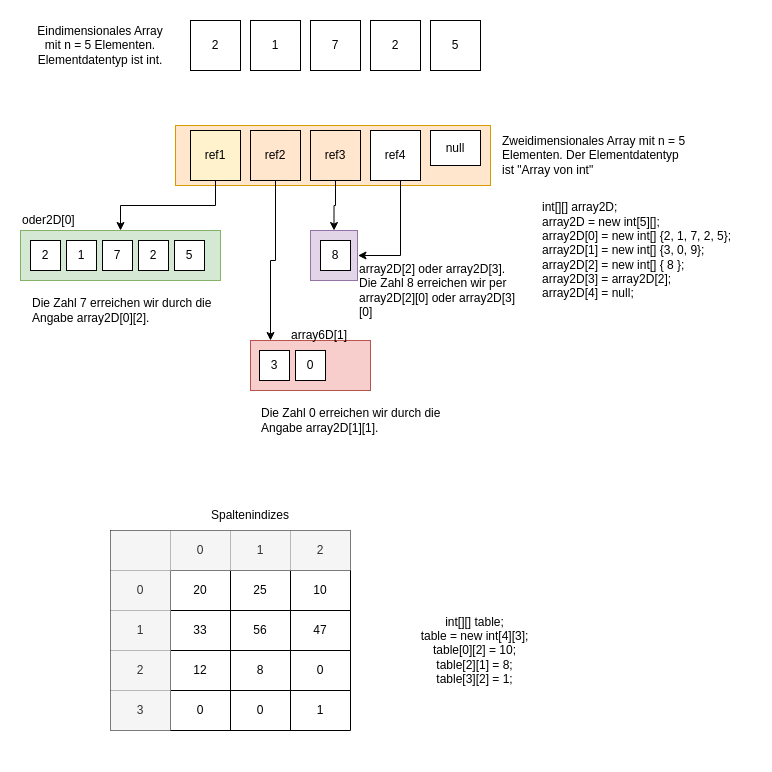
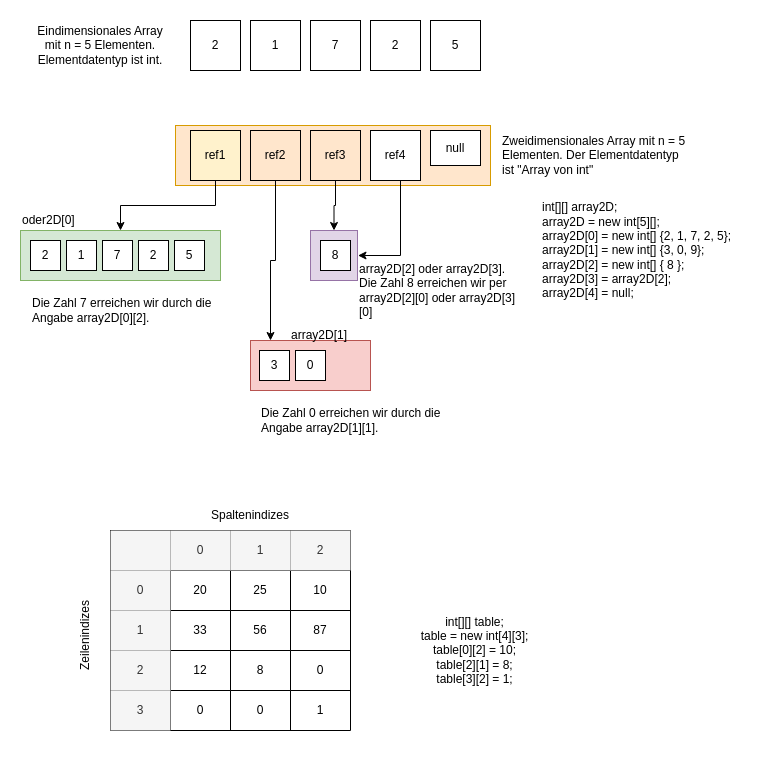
  <mxCell id="0" />
  <mxCell id="1" parent="0" />
  <mxCell id="2" value="" style="rounded=0;whiteSpace=wrap;html=1;fillColor=#e1d5e7;strokeColor=#9673a6;" vertex="1" parent="1"><mxGeometry x="310" y="230" width="47" height="50" as="geometry" /></mxCell>
  <mxCell id="3" value="" style="rounded=0;whiteSpace=wrap;html=1;fillColor=#f8cecc;strokeColor=#b85450;" vertex="1" parent="1"><mxGeometry x="250" y="340" width="120" height="50" as="geometry" /></mxCell>
  <mxCell id="4" value="" style="rounded=0;whiteSpace=wrap;html=1;fillColor=#d5e8d4;strokeColor=#82b366;" vertex="1" parent="1"><mxGeometry x="20" y="230" width="200" height="50" as="geometry" /></mxCell>
  <mxCell id="5" value="" style="rounded=0;whiteSpace=wrap;html=1;fillColor=#ffe6cc;strokeColor=#d79b00;" vertex="1" parent="1"><mxGeometry x="175" y="125" width="315" height="60" as="geometry" /></mxCell>
  <mxCell id="6" value="2" style="whiteSpace=wrap;html=1;aspect=fixed;" vertex="1" parent="1"><mxGeometry x="190" y="20" width="50" height="50" as="geometry" /></mxCell>
  <mxCell id="7" value="1" style="whiteSpace=wrap;html=1;aspect=fixed;" vertex="1" parent="1"><mxGeometry x="250" y="20" width="50" height="50" as="geometry" /></mxCell>
  <mxCell id="8" value="7" style="whiteSpace=wrap;html=1;aspect=fixed;" vertex="1" parent="1"><mxGeometry x="310" y="20" width="50" height="50" as="geometry" /></mxCell>
  <mxCell id="9" value="2" style="whiteSpace=wrap;html=1;aspect=fixed;" vertex="1" parent="1"><mxGeometry x="370" y="20" width="50" height="50" as="geometry" /></mxCell>
  <mxCell id="10" value="5" style="whiteSpace=wrap;html=1;aspect=fixed;" vertex="1" parent="1"><mxGeometry x="430" y="20" width="50" height="50" as="geometry" /></mxCell>
  <mxCell id="11" value="Eindimensionales Array mit n = 5 Elementen.&lt;div&gt;Elementdatentyp ist int.&lt;/div&gt;" style="text;html=1;align=center;verticalAlign=middle;whiteSpace=wrap;rounded=0;" vertex="1" parent="1"><mxGeometry x="30" y="20" width="140" height="50" as="geometry" /></mxCell>
  <mxCell id="12" style="edgeStyle=orthogonalEdgeStyle;rounded=0;orthogonalLoop=1;jettySize=auto;html=1;" edge="1" parent="1" source="13" target="4"><mxGeometry relative="1" as="geometry" /></mxCell>
  <mxCell id="13" value="ref1" style="whiteSpace=wrap;html=1;aspect=fixed;fillColor=#fff2cc;" vertex="1" parent="1"><mxGeometry x="190" y="130" width="50" height="50" as="geometry" /></mxCell>
  <mxCell id="14" style="edgeStyle=orthogonalEdgeStyle;rounded=0;orthogonalLoop=1;jettySize=auto;html=1;" edge="1" parent="1" source="15" target="3"><mxGeometry relative="1" as="geometry"><Array as="points"><mxPoint x="275" y="260" /><mxPoint x="270" y="260" /></Array></mxGeometry></mxCell>
  <mxCell id="15" value="ref2" style="whiteSpace=wrap;html=1;aspect=fixed;fillColor=#ffe6cc;" vertex="1" parent="1"><mxGeometry x="250" y="130" width="50" height="50" as="geometry" /></mxCell>
  <mxCell id="16" style="edgeStyle=orthogonalEdgeStyle;rounded=0;orthogonalLoop=1;jettySize=auto;html=1;entryX=0.5;entryY=0;entryDx=0;entryDy=0;" edge="1" parent="1" source="17" target="2"><mxGeometry relative="1" as="geometry"><mxPoint x="332.5" y="230" as="targetPoint" /></mxGeometry></mxCell>
  <mxCell id="17" value="ref3" style="whiteSpace=wrap;html=1;aspect=fixed;fillColor=#ffe6cc;" vertex="1" parent="1"><mxGeometry x="310" y="130" width="50" height="50" as="geometry" /></mxCell>
  <mxCell id="18" style="edgeStyle=orthogonalEdgeStyle;rounded=0;orthogonalLoop=1;jettySize=auto;html=1;entryX=1;entryY=0.5;entryDx=0;entryDy=0;" edge="1" parent="1" source="19"><mxGeometry relative="1" as="geometry"><mxPoint x="357.5" y="255" as="targetPoint" /><Array as="points"><mxPoint x="400" y="255" /></Array></mxGeometry></mxCell>
  <mxCell id="19" value="ref4" style="whiteSpace=wrap;html=1;aspect=fixed;" vertex="1" parent="1"><mxGeometry x="370" y="130" width="50" height="50" as="geometry" /></mxCell>
  <mxCell id="20" value="null" style="whiteSpace=wrap;html=1;aspect=fixed;" vertex="1" parent="1"><mxGeometry x="430" y="130" width="50" height="35" as="geometry" /></mxCell>
  <mxCell id="21" value="" style="group" vertex="1" connectable="0" parent="1"><mxGeometry x="30" y="240" width="174" height="30" as="geometry" /></mxCell>
  <mxCell id="22" value="2" style="whiteSpace=wrap;html=1;aspect=fixed;" vertex="1" parent="21"><mxGeometry width="30" height="30" as="geometry" /></mxCell>
  <mxCell id="23" value="1" style="whiteSpace=wrap;html=1;aspect=fixed;" vertex="1" parent="21"><mxGeometry x="36" width="30" height="30" as="geometry" /></mxCell>
  <mxCell id="24" value="7" style="whiteSpace=wrap;html=1;aspect=fixed;" vertex="1" parent="21"><mxGeometry x="72" width="30" height="30" as="geometry" /></mxCell>
  <mxCell id="25" value="2" style="whiteSpace=wrap;html=1;aspect=fixed;" vertex="1" parent="21"><mxGeometry x="108" width="30" height="30" as="geometry" /></mxCell>
  <mxCell id="26" value="5" style="whiteSpace=wrap;html=1;aspect=fixed;" vertex="1" parent="21"><mxGeometry x="144" width="30" height="30" as="geometry" /></mxCell>
  <mxCell id="27" value="3" style="whiteSpace=wrap;html=1;aspect=fixed;" vertex="1" parent="1"><mxGeometry x="259" y="350" width="30" height="30" as="geometry" /></mxCell>
  <mxCell id="28" value="0" style="whiteSpace=wrap;html=1;aspect=fixed;" vertex="1" parent="1"><mxGeometry x="295" y="350" width="30" height="30" as="geometry" /></mxCell>
  <mxCell id="29" value="Zweidimensionales Array mit n = 5 Elementen. Der Elementdatentyp ist &quot;Array von int&quot;" style="text;html=1;align=left;verticalAlign=middle;whiteSpace=wrap;rounded=0;" vertex="1" parent="1"><mxGeometry x="500" y="115" width="190" height="80" as="geometry" /></mxCell>
  <mxCell id="30" value="int[][] array2D&lt;span style=&quot;background-color: initial;&quot;&gt;;&lt;/span&gt;&lt;div&gt;&lt;span style=&quot;background-color: initial;&quot;&gt;array2D = new int[5][];&lt;/span&gt;&lt;/div&gt;&lt;div&gt;&lt;span style=&quot;background-color: initial;&quot;&gt;array2D[0] = new int[] {2, 1, 7, 2, 5};&lt;/span&gt;&lt;/div&gt;&lt;div&gt;&lt;span style=&quot;background-color: initial;&quot;&gt;array2D[1] = new int[] {3, 0, 9};&lt;/span&gt;&lt;/div&gt;&lt;div&gt;&lt;span style=&quot;background-color: initial;&quot;&gt;array2D[2] = new int[] { 8 };&lt;/span&gt;&lt;/div&gt;&lt;div&gt;&lt;span style=&quot;background-color: initial;&quot;&gt;array2D[3] = array2D[2];&lt;/span&gt;&lt;/div&gt;&lt;div&gt;&lt;span style=&quot;background-color: initial;&quot;&gt;array2D[4] = null;&lt;/span&gt;&lt;/div&gt;" style="text;html=1;align=left;verticalAlign=middle;whiteSpace=wrap;rounded=0;" vertex="1" parent="1"><mxGeometry x="540" y="195" width="210" height="110" as="geometry" /></mxCell>
  <mxCell id="31" value="Die Zahl 7 erreichen wir durch die Angabe array2D[0][2]." style="text;html=1;align=left;verticalAlign=middle;whiteSpace=wrap;rounded=0;" vertex="1" parent="1"><mxGeometry x="30" y="290" width="210" height="40" as="geometry" /></mxCell>
  <mxCell id="32" value="oder2D[0]" style="text;html=1;align=left;verticalAlign=middle;whiteSpace=wrap;rounded=0;" vertex="1" parent="1"><mxGeometry x="20" y="200" width="70" height="40" as="geometry" /></mxCell>
- <mxCell id="33" value="array6D[1]" style="text;html=1;align=left;verticalAlign=middle;whiteSpace=wrap;rounded=0;" vertex="1" parent="1"><mxGeometry x="289" y="320" width="70" height="30" as="geometry" /></mxCell>
+ <mxCell id="33" value="array2D[1]" style="text;html=1;align=left;verticalAlign=middle;whiteSpace=wrap;rounded=0;" vertex="1" parent="1"><mxGeometry x="289" y="320" width="70" height="30" as="geometry" /></mxCell>
  <mxCell id="34" value="array2D[2] oder array2D[3]. Die Zahl 8 erreichen wir per array2D[2][0] oder array2D[3][0]" style="text;html=1;align=left;verticalAlign=middle;whiteSpace=wrap;rounded=0;" vertex="1" parent="1"><mxGeometry x="357" y="260" width="163" height="60" as="geometry" /></mxCell>
  <mxCell id="35" value="Die Zahl 0 erreichen wir durch die Angabe array2D[1][1]." style="text;html=1;align=left;verticalAlign=middle;whiteSpace=wrap;rounded=0;" vertex="1" parent="1"><mxGeometry x="259" y="400" width="210" height="40" as="geometry" /></mxCell>
  <mxCell id="36" value="8" style="whiteSpace=wrap;html=1;aspect=fixed;" vertex="1" parent="1"><mxGeometry x="320" y="240" width="30" height="30" as="geometry" /></mxCell>
  <mxCell id="37" value="" style="shape=table;startSize=0;container=1;collapsible=0;childLayout=tableLayout;" vertex="1" parent="1"><mxGeometry x="110" y="530" width="240" height="200" as="geometry" /></mxCell>
  <mxCell id="38" value="" style="shape=tableRow;horizontal=0;startSize=0;swimlaneHead=0;swimlaneBody=0;strokeColor=inherit;top=0;left=0;bottom=0;right=0;collapsible=0;dropTarget=0;fillColor=none;points=[[0,0.5],[1,0.5]];portConstraint=eastwest;" vertex="1" parent="37"><mxGeometry width="240" height="40" as="geometry" /></mxCell>
  <mxCell id="39" value="" style="shape=partialRectangle;html=1;whiteSpace=wrap;connectable=0;strokeColor=#666666;overflow=hidden;fillColor=#f5f5f5;top=0;left=0;bottom=0;right=0;pointerEvents=1;fontColor=#333333;" vertex="1" parent="38"><mxGeometry width="60" height="40" as="geometry"><mxRectangle width="60" height="40" as="alternateBounds" /></mxGeometry></mxCell>
  <mxCell id="40" value="0" style="shape=partialRectangle;html=1;whiteSpace=wrap;connectable=0;strokeColor=#666666;overflow=hidden;fillColor=#f5f5f5;top=0;left=0;bottom=0;right=0;pointerEvents=1;fontColor=#333333;" vertex="1" parent="38"><mxGeometry x="60" width="60" height="40" as="geometry"><mxRectangle width="60" height="40" as="alternateBounds" /></mxGeometry></mxCell>
  <mxCell id="41" value="1" style="shape=partialRectangle;html=1;whiteSpace=wrap;connectable=0;strokeColor=#666666;overflow=hidden;fillColor=#f5f5f5;top=0;left=0;bottom=0;right=0;pointerEvents=1;fontColor=#333333;" vertex="1" parent="38"><mxGeometry x="120" width="60" height="40" as="geometry"><mxRectangle width="60" height="40" as="alternateBounds" /></mxGeometry></mxCell>
  <mxCell id="42" value="2" style="shape=partialRectangle;html=1;whiteSpace=wrap;connectable=0;strokeColor=#666666;overflow=hidden;fillColor=#f5f5f5;top=0;left=0;bottom=0;right=0;pointerEvents=1;fontColor=#333333;" vertex="1" parent="38"><mxGeometry x="180" width="60" height="40" as="geometry"><mxRectangle width="60" height="40" as="alternateBounds" /></mxGeometry></mxCell>
  <mxCell id="43" value="" style="shape=tableRow;horizontal=0;startSize=0;swimlaneHead=0;swimlaneBody=0;strokeColor=inherit;top=0;left=0;bottom=0;right=0;collapsible=0;dropTarget=0;fillColor=none;points=[[0,0.5],[1,0.5]];portConstraint=eastwest;" vertex="1" parent="37"><mxGeometry y="40" width="240" height="40" as="geometry" /></mxCell>
  <mxCell id="44" value="0" style="shape=partialRectangle;html=1;whiteSpace=wrap;connectable=0;strokeColor=#666666;overflow=hidden;fillColor=#f5f5f5;top=0;left=0;bottom=0;right=0;pointerEvents=1;fontColor=#333333;" vertex="1" parent="43"><mxGeometry width="60" height="40" as="geometry"><mxRectangle width="60" height="40" as="alternateBounds" /></mxGeometry></mxCell>
  <mxCell id="45" value="20" style="shape=partialRectangle;html=1;whiteSpace=wrap;connectable=0;strokeColor=inherit;overflow=hidden;fillColor=none;top=0;left=0;bottom=0;right=0;pointerEvents=1;" vertex="1" parent="43"><mxGeometry x="60" width="60" height="40" as="geometry"><mxRectangle width="60" height="40" as="alternateBounds" /></mxGeometry></mxCell>
  <mxCell id="46" value="25" style="shape=partialRectangle;html=1;whiteSpace=wrap;connectable=0;strokeColor=inherit;overflow=hidden;fillColor=none;top=0;left=0;bottom=0;right=0;pointerEvents=1;" vertex="1" parent="43"><mxGeometry x="120" width="60" height="40" as="geometry"><mxRectangle width="60" height="40" as="alternateBounds" /></mxGeometry></mxCell>
  <mxCell id="47" value="10" style="shape=partialRectangle;html=1;whiteSpace=wrap;connectable=0;strokeColor=inherit;overflow=hidden;fillColor=none;top=0;left=0;bottom=0;right=0;pointerEvents=1;" vertex="1" parent="43"><mxGeometry x="180" width="60" height="40" as="geometry"><mxRectangle width="60" height="40" as="alternateBounds" /></mxGeometry></mxCell>
  <mxCell id="48" value="" style="shape=tableRow;horizontal=0;startSize=0;swimlaneHead=0;swimlaneBody=0;strokeColor=inherit;top=0;left=0;bottom=0;right=0;collapsible=0;dropTarget=0;fillColor=none;points=[[0,0.5],[1,0.5]];portConstraint=eastwest;" vertex="1" parent="37"><mxGeometry y="80" width="240" height="40" as="geometry" /></mxCell>
  <mxCell id="49" value="1" style="shape=partialRectangle;html=1;whiteSpace=wrap;connectable=0;strokeColor=#666666;overflow=hidden;fillColor=#f5f5f5;top=0;left=0;bottom=0;right=0;pointerEvents=1;fontColor=#333333;" vertex="1" parent="48"><mxGeometry width="60" height="40" as="geometry"><mxRectangle width="60" height="40" as="alternateBounds" /></mxGeometry></mxCell>
  <mxCell id="50" value="33" style="shape=partialRectangle;html=1;whiteSpace=wrap;connectable=0;strokeColor=inherit;overflow=hidden;fillColor=none;top=0;left=0;bottom=0;right=0;pointerEvents=1;" vertex="1" parent="48"><mxGeometry x="60" width="60" height="40" as="geometry"><mxRectangle width="60" height="40" as="alternateBounds" /></mxGeometry></mxCell>
  <mxCell id="51" value="56" style="shape=partialRectangle;html=1;whiteSpace=wrap;connectable=0;strokeColor=inherit;overflow=hidden;fillColor=none;top=0;left=0;bottom=0;right=0;pointerEvents=1;" vertex="1" parent="48"><mxGeometry x="120" width="60" height="40" as="geometry"><mxRectangle width="60" height="40" as="alternateBounds" /></mxGeometry></mxCell>
- <mxCell id="52" value="47" style="shape=partialRectangle;html=1;whiteSpace=wrap;connectable=0;strokeColor=inherit;overflow=hidden;fillColor=none;top=0;left=0;bottom=0;right=0;pointerEvents=1;" vertex="1" parent="48"><mxGeometry x="180" width="60" height="40" as="geometry"><mxRectangle width="60" height="40" as="alternateBounds" /></mxGeometry></mxCell>
+ <mxCell id="52" value="87" style="shape=partialRectangle;html=1;whiteSpace=wrap;connectable=0;strokeColor=inherit;overflow=hidden;fillColor=none;top=0;left=0;bottom=0;right=0;pointerEvents=1;" vertex="1" parent="48"><mxGeometry x="180" width="60" height="40" as="geometry"><mxRectangle width="60" height="40" as="alternateBounds" /></mxGeometry></mxCell>
  <mxCell id="53" value="" style="shape=tableRow;horizontal=0;startSize=0;swimlaneHead=0;swimlaneBody=0;strokeColor=inherit;top=0;left=0;bottom=0;right=0;collapsible=0;dropTarget=0;fillColor=none;points=[[0,0.5],[1,0.5]];portConstraint=eastwest;" vertex="1" parent="37"><mxGeometry y="120" width="240" height="40" as="geometry" /></mxCell>
  <mxCell id="54" value="2" style="shape=partialRectangle;html=1;whiteSpace=wrap;connectable=0;strokeColor=#666666;overflow=hidden;fillColor=#f5f5f5;top=0;left=0;bottom=0;right=0;pointerEvents=1;fontColor=#333333;" vertex="1" parent="53"><mxGeometry width="60" height="40" as="geometry"><mxRectangle width="60" height="40" as="alternateBounds" /></mxGeometry></mxCell>
  <mxCell id="55" value="12" style="shape=partialRectangle;html=1;whiteSpace=wrap;connectable=0;strokeColor=inherit;overflow=hidden;fillColor=none;top=0;left=0;bottom=0;right=0;pointerEvents=1;" vertex="1" parent="53"><mxGeometry x="60" width="60" height="40" as="geometry"><mxRectangle width="60" height="40" as="alternateBounds" /></mxGeometry></mxCell>
  <mxCell id="56" value="8" style="shape=partialRectangle;html=1;whiteSpace=wrap;connectable=0;strokeColor=inherit;overflow=hidden;fillColor=none;top=0;left=0;bottom=0;right=0;pointerEvents=1;" vertex="1" parent="53"><mxGeometry x="120" width="60" height="40" as="geometry"><mxRectangle width="60" height="40" as="alternateBounds" /></mxGeometry></mxCell>
  <mxCell id="57" value="0" style="shape=partialRectangle;html=1;whiteSpace=wrap;connectable=0;strokeColor=inherit;overflow=hidden;fillColor=none;top=0;left=0;bottom=0;right=0;pointerEvents=1;" vertex="1" parent="53"><mxGeometry x="180" width="60" height="40" as="geometry"><mxRectangle width="60" height="40" as="alternateBounds" /></mxGeometry></mxCell>
  <mxCell id="58" style="shape=tableRow;horizontal=0;startSize=0;swimlaneHead=0;swimlaneBody=0;strokeColor=inherit;top=0;left=0;bottom=0;right=0;collapsible=0;dropTarget=0;fillColor=none;points=[[0,0.5],[1,0.5]];portConstraint=eastwest;" vertex="1" parent="37"><mxGeometry y="160" width="240" height="40" as="geometry" /></mxCell>
  <mxCell id="59" value="3" style="shape=partialRectangle;html=1;whiteSpace=wrap;connectable=0;strokeColor=#666666;overflow=hidden;fillColor=#f5f5f5;top=0;left=0;bottom=0;right=0;pointerEvents=1;fontColor=#333333;" vertex="1" parent="58"><mxGeometry width="60" height="40" as="geometry"><mxRectangle width="60" height="40" as="alternateBounds" /></mxGeometry></mxCell>
  <mxCell id="60" value="0" style="shape=partialRectangle;html=1;whiteSpace=wrap;connectable=0;strokeColor=inherit;overflow=hidden;fillColor=none;top=0;left=0;bottom=0;right=0;pointerEvents=1;" vertex="1" parent="58"><mxGeometry x="60" width="60" height="40" as="geometry"><mxRectangle width="60" height="40" as="alternateBounds" /></mxGeometry></mxCell>
  <mxCell id="61" value="0" style="shape=partialRectangle;html=1;whiteSpace=wrap;connectable=0;strokeColor=inherit;overflow=hidden;fillColor=none;top=0;left=0;bottom=0;right=0;pointerEvents=1;" vertex="1" parent="58"><mxGeometry x="120" width="60" height="40" as="geometry"><mxRectangle width="60" height="40" as="alternateBounds" /></mxGeometry></mxCell>
  <mxCell id="62" value="1" style="shape=partialRectangle;html=1;whiteSpace=wrap;connectable=0;strokeColor=inherit;overflow=hidden;fillColor=none;top=0;left=0;bottom=0;right=0;pointerEvents=1;" vertex="1" parent="58"><mxGeometry x="180" width="60" height="40" as="geometry"><mxRectangle width="60" height="40" as="alternateBounds" /></mxGeometry></mxCell>
  <mxCell id="63" value="Spaltenindizes" style="text;html=1;align=center;verticalAlign=middle;whiteSpace=wrap;rounded=0;" vertex="1" parent="1"><mxGeometry x="200" y="500" width="100" height="30" as="geometry" /></mxCell>
+ <mxCell id="64" value="Zeilenindizes" style="text;html=1;align=center;verticalAlign=middle;whiteSpace=wrap;rounded=0;direction=west;horizontal=0;" vertex="1" parent="1"><mxGeometry x="70" y="570" width="30" height="130" as="geometry" /></mxCell>
  <mxCell id="65" value="int[][] table;&lt;div&gt;table = new int[4][3];&lt;/div&gt;&lt;div&gt;table[0][2] = 10;&lt;/div&gt;&lt;div&gt;table[2][1] = 8;&lt;/div&gt;&lt;div&gt;table[3][2] = 1;&lt;/div&gt;" style="text;html=1;align=center;verticalAlign=middle;whiteSpace=wrap;rounded=0;" vertex="1" parent="1"><mxGeometry x="409" y="550" width="131" height="200" as="geometry" /></mxCell>
